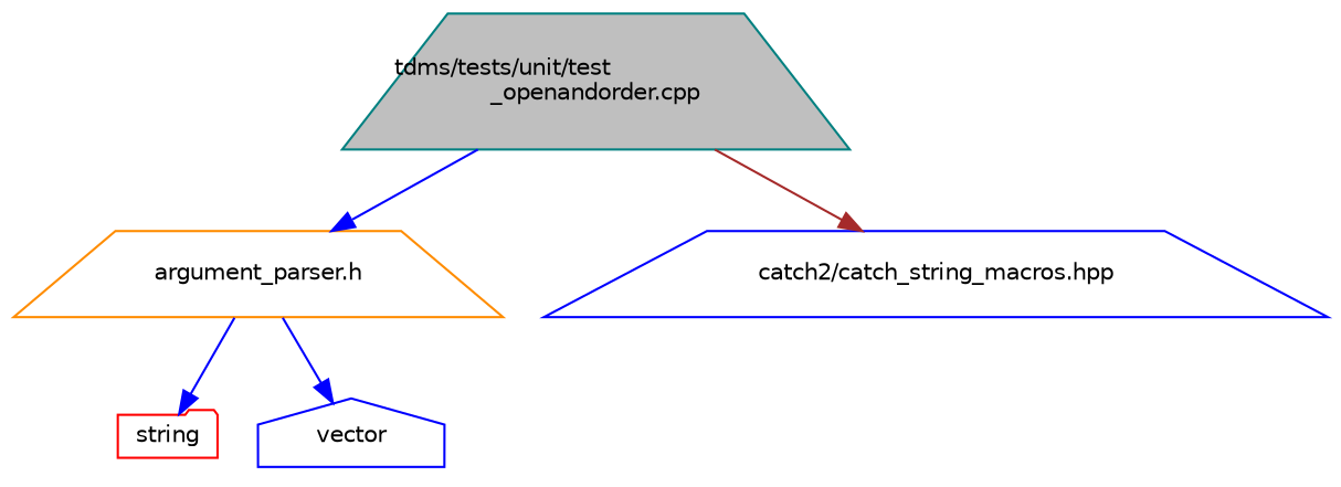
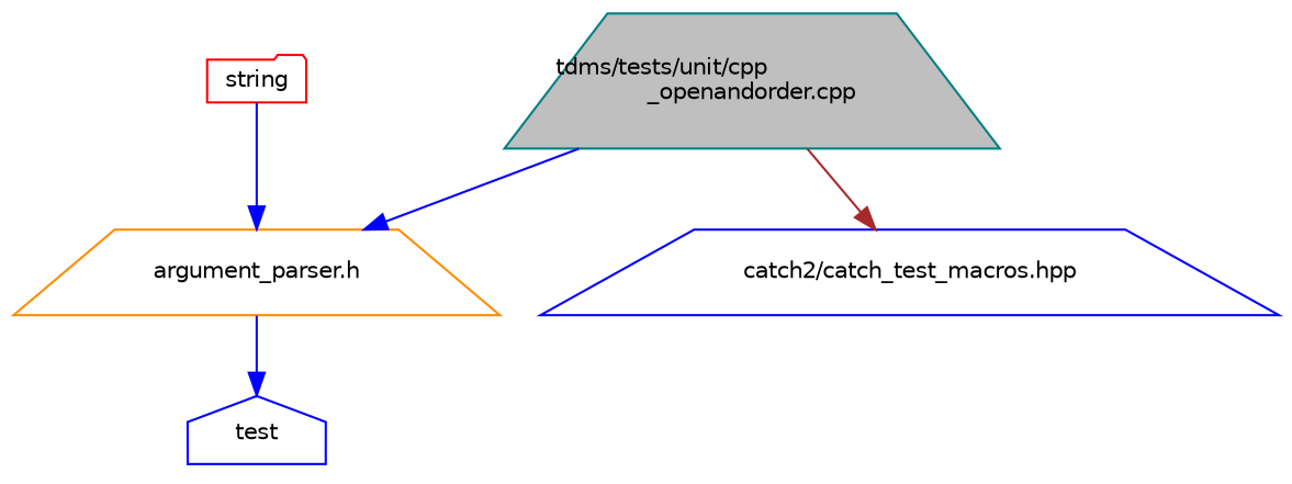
  digraph {
    node [color=blue fillcolor=white fontname=Helvetica fontsize=10 shape=trapezium style=filled]
    edge [color=blue fontname=Helvetica fontsize=10 labelfontname=Helvetica labelfontsize=10 style=solid]
-   n1 [color=teal fillcolor=grey75 fontcolor=black height=0.2 label="tdms/tests/unit/test\l_openandorder.cpp" width=0.4]
+   n1 [color=teal fillcolor=grey75 fontcolor=black height=0.2 label="tdms/tests/unit/cpp\l_openandorder.cpp" width=0.4]
    n2 [color=darkorange height=0.2 label="argument_parser.h" width=0.4]
-   n3 [height=0.2 label="catch2/catch_string_macros.hpp" width=0.4]
+   n3 [height=0.2 label="catch2/catch_test_macros.hpp" width=0.4]
    n4 [color=red height=0.2 label=string shape=folder width=0.4]
-   n5 [height=0.2 label=vector shape=house width=0.4]
+   n5 [height=0.2 label=test shape=house width=0.4]
    n1 -> n2
    n1 -> n3 [color=brown]
-   n2 -> n4
+   n4 -> n2
    n2 -> n5
  }
